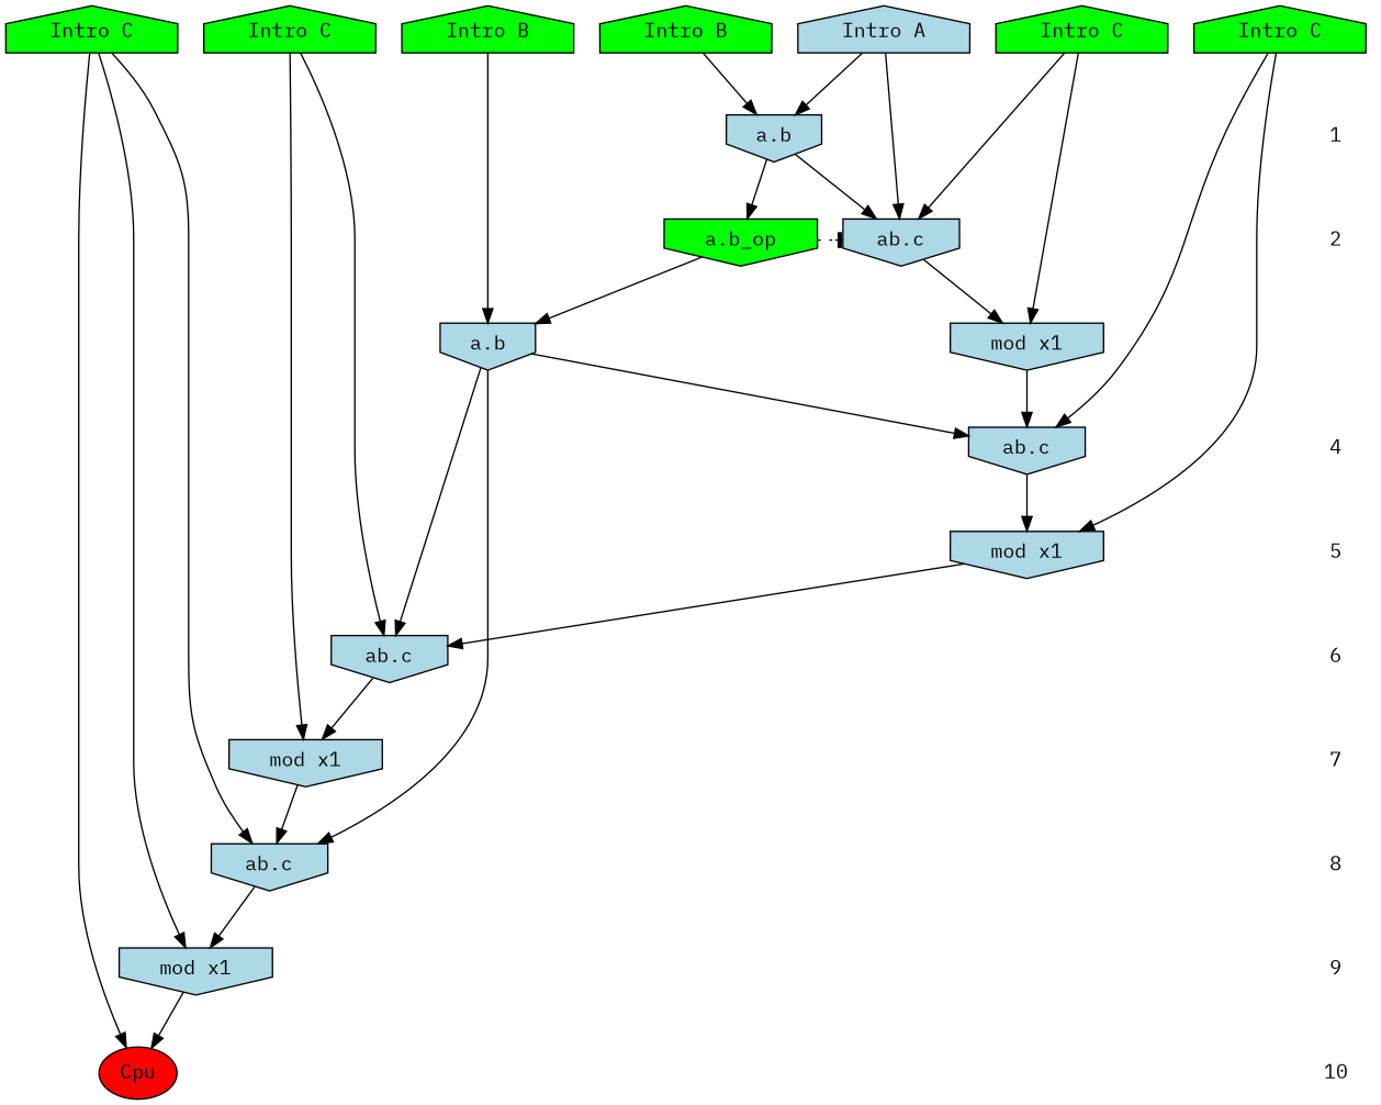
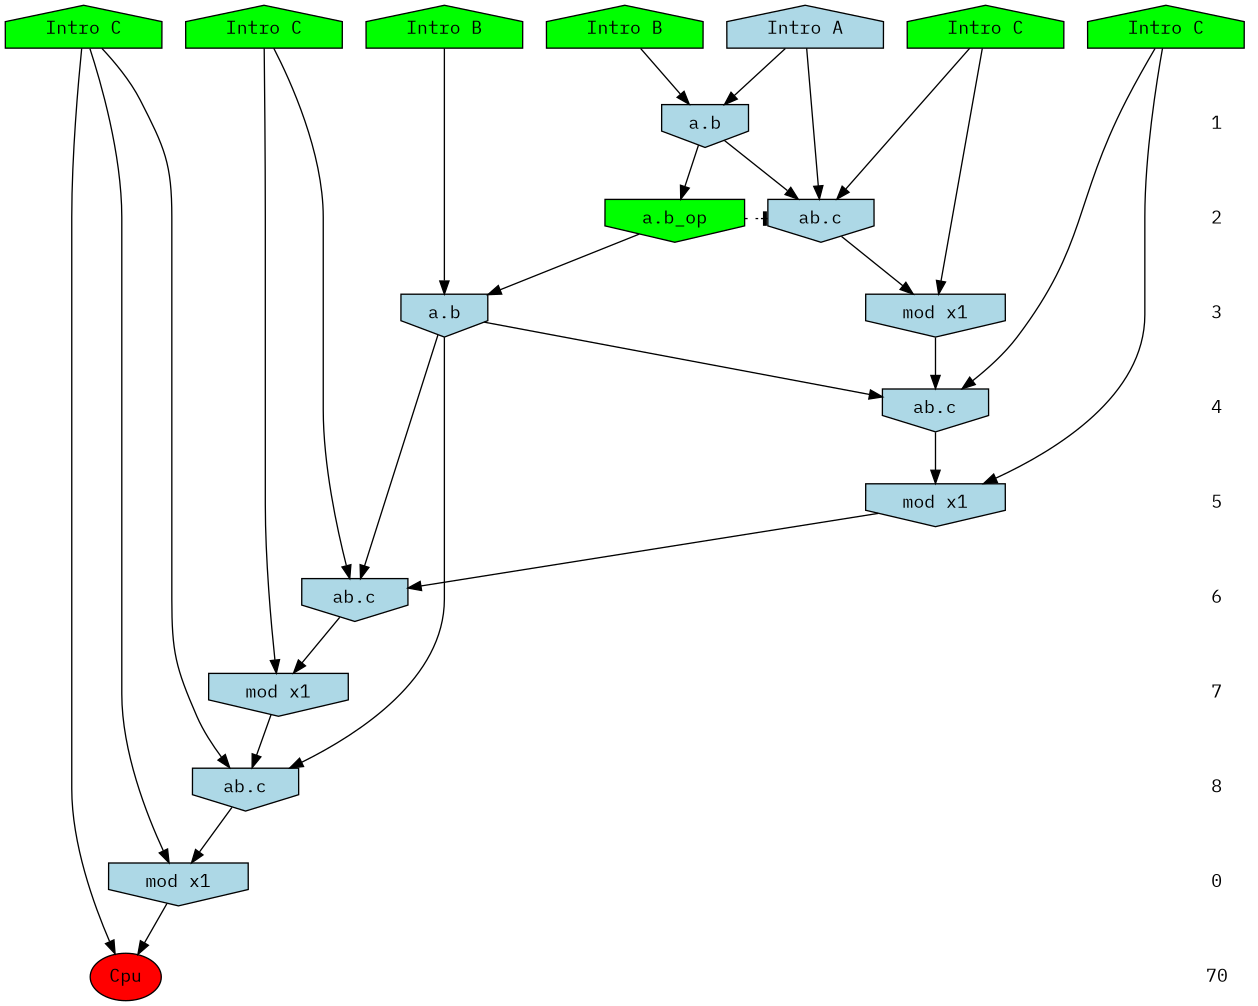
  digraph {
    fontname="IBM Plex Mono"
    ranksep=.5
    node [fillcolor=lightblue fontname="IBM Plex Mono" shape=invhouse style=filled]
    edge [fontname="IBM Plex Mono"]
    n1 [label="Intro A" shape=house]
    n2 [fillcolor=green label="Intro B" shape=house]
    n3 [fillcolor=green label="Intro B" shape=house]
    n4 [fillcolor=green label="Intro C" shape=house]
    n5 [fillcolor=green label="Intro C" shape=house]
    n6 [fillcolor=green label="Intro C" shape=house]
    n7 [fillcolor=green label="Intro C" shape=house]
    1 [shape=plaintext fillcolor="" style=""]
    n9 [label="a.b"]
    2 [shape=plaintext fillcolor="" style=""]
    n11 [label="ab.c"]
    n12 [fillcolor=green label="a.b_op"]
+   3 [shape=plaintext fillcolor="" style=""]
    n14 [label="mod x1"]
    n15 [label="a.b"]
    4 [shape=plaintext fillcolor="" style=""]
    n17 [label="ab.c"]
    5 [shape=plaintext fillcolor="" style=""]
    n19 [label="mod x1"]
    6 [shape=plaintext fillcolor="" style=""]
    n21 [label="ab.c"]
    7 [shape=plaintext fillcolor="" style=""]
    n23 [label="mod x1"]
    8 [shape=plaintext fillcolor="" style=""]
    n25 [label="ab.c"]
-   9 [shape=plaintext fillcolor="" style=""]
+   9 [shape=plaintext label=0 fillcolor="" style=""]
    n27 [label="mod x1"]
-   10 [shape=plaintext fillcolor="" style=""]
+   10 [shape=plaintext label=70 fillcolor="" style=""]
    n29 [fillcolor=red label=Cpu shape=""]
    subgraph sub_1 {
      rank=same
      n1
      n2
      n3
      n4
      n5
      n6
      n7
    }
    subgraph sub_2 {
      rank=same
      1
      n9
    }
    subgraph sub_3 {
      rank=same
      2
      n11
      n12
    }
    subgraph sub_4 {
      rank=same
+     3
      n14
      n15
    }
    subgraph sub_5 {
      rank=same
      4
      n17
    }
    subgraph sub_6 {
      rank=same
      5
      n19
    }
    subgraph sub_7 {
      rank=same
      6
      n21
    }
    subgraph sub_8 {
      rank=same
      7
      n23
    }
    subgraph sub_9 {
      rank=same
      8
      n25
    }
    subgraph sub_10 {
      rank=same
      9
      n27
    }
    subgraph sub_11 {
      rank=same
      10
      n29
    }
    n1 -> n9
    n1 -> n11
    n2 -> n9
    n3 -> n15
    n4 -> n21
    n4 -> n23
    n5 -> n25
    n5 -> n27
    n5 -> n29
    n6 -> n11
    n6 -> n14
    n7 -> n17
    n7 -> n19
    1 -> 2 [style=invis]
    n9 -> n11
    n9 -> n12
+   2 -> 3 [style=invis]
    n11 -> n14
    n12 -> n11 [arrowhead=tee style=dotted]
    n12 -> n15
+   3 -> 4 [style=invis]
    n14 -> n17
    n15 -> n17
    n15 -> n21
    n15 -> n25
    4 -> 5 [style=invis]
    n17 -> n19
    5 -> 6 [style=invis]
    n19 -> n21
    6 -> 7 [style=invis]
    n21 -> n23
    7 -> 8 [style=invis]
    n23 -> n25
    8 -> 9 [style=invis]
    n25 -> n27
    9 -> 10 [style=invis]
    n27 -> n29
  }
